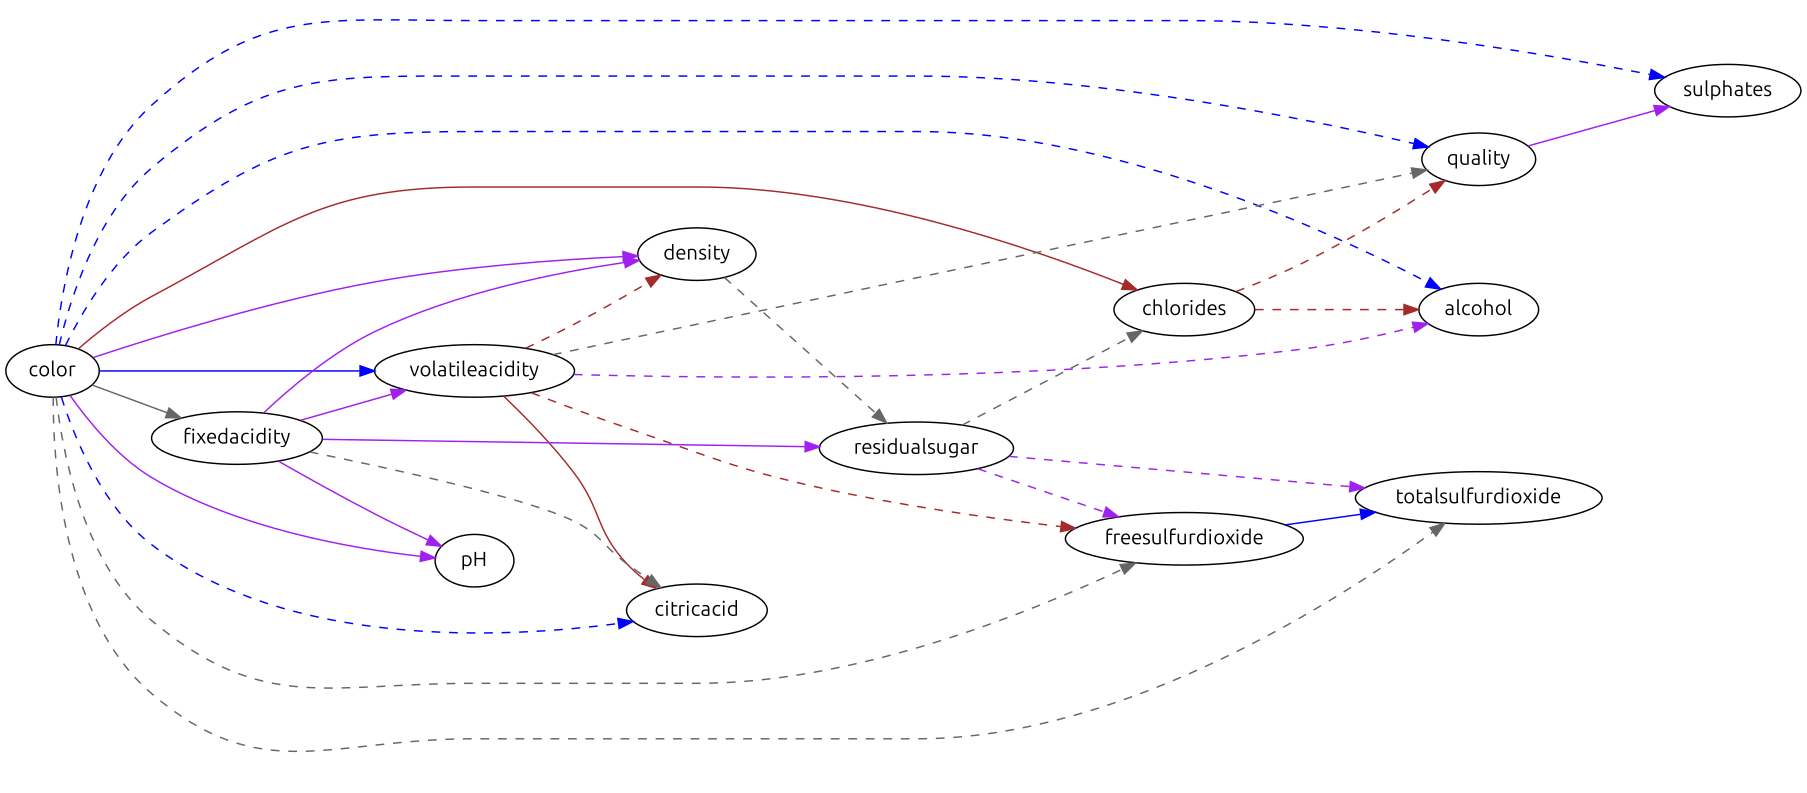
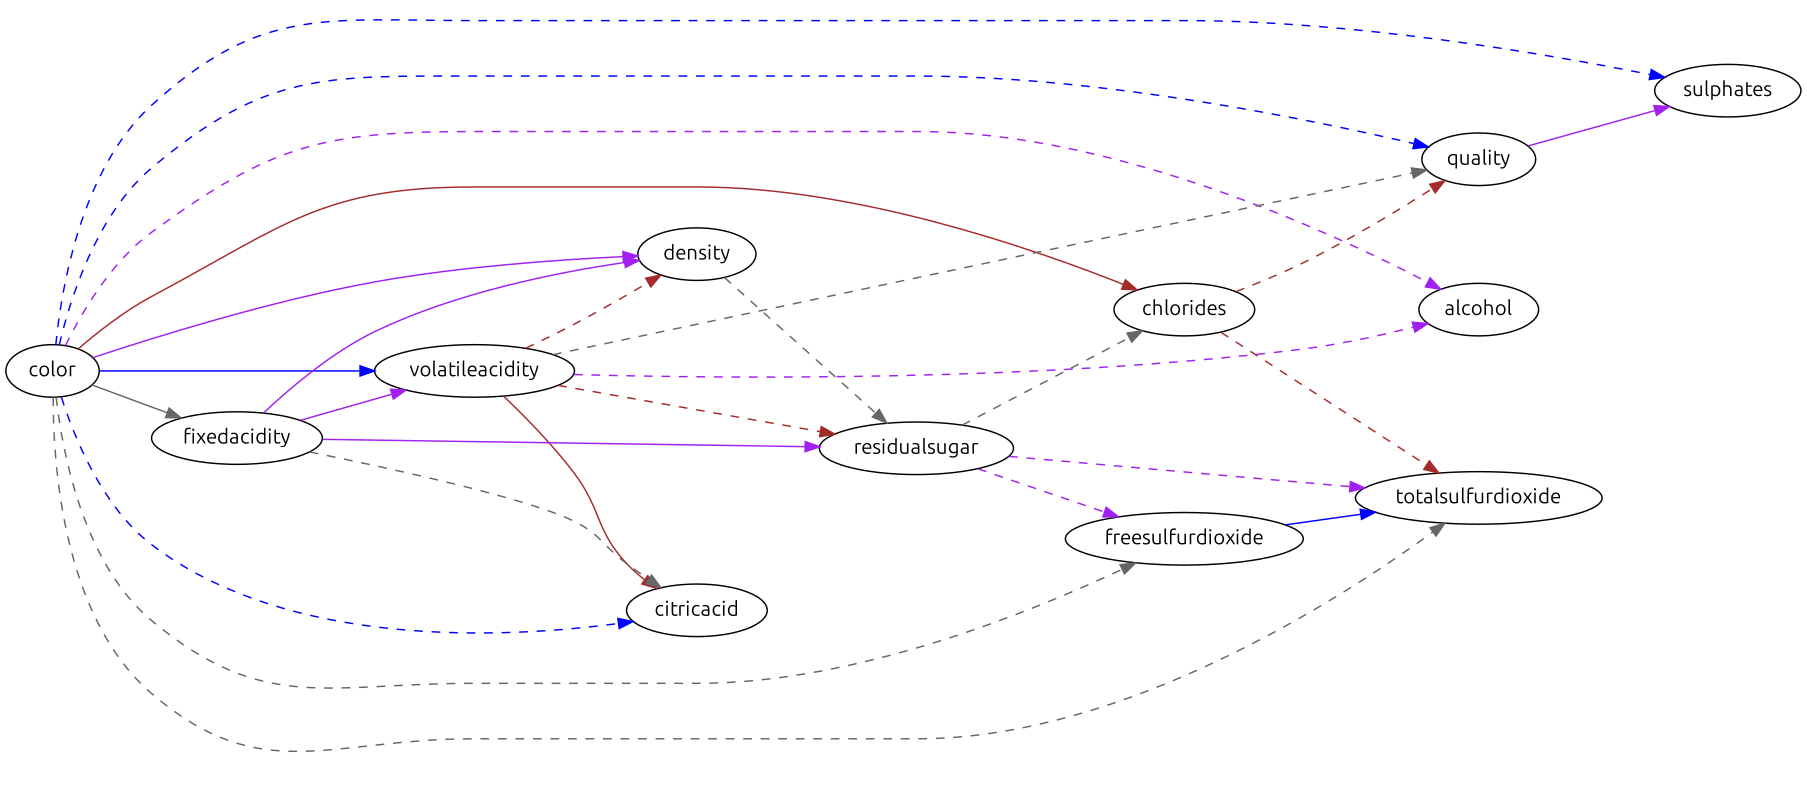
  digraph {
    fontname=Ubuntu
    rankdir=LR
    node [fontname=Ubuntu]
    edge [color=purple fontname=Ubuntu style=dashed]
    color
    quality
    alcohol
    sulphates
-   pH
    density
    totalsulfurdioxide
    freesulfurdioxide
    chlorides
    citricacid
    volatileacidity
    fixedacidity
    residualsugar
    color -> quality [color=blue]
-   color -> alcohol [color=blue]
+   color -> alcohol
    color -> sulphates [color=blue]
-   color -> pH [style=solid]
    color -> density [style=solid]
    color -> totalsulfurdioxide [color=gray40]
    color -> freesulfurdioxide [color=gray40]
    color -> chlorides [color=brown style=solid]
    color -> citricacid [color=blue]
    color -> volatileacidity [color=blue style=solid]
    color -> fixedacidity [color=gray40 style=solid]
    quality -> sulphates [style=solid]
    density -> residualsugar [color=gray40]
    freesulfurdioxide -> totalsulfurdioxide [color=blue style=solid]
    chlorides -> quality [color=brown]
-   chlorides -> alcohol [color=brown]
+   chlorides -> totalsulfurdioxide [color=brown]
    volatileacidity -> quality [color=gray40]
    volatileacidity -> alcohol
    volatileacidity -> density [color=brown]
-   volatileacidity -> freesulfurdioxide [color=brown]
+   volatileacidity -> residualsugar [color=brown]
    volatileacidity -> citricacid [color=brown style=solid]
-   fixedacidity -> pH [style=solid]
    fixedacidity -> density [style=solid]
    fixedacidity -> citricacid [color=gray40]
    fixedacidity -> volatileacidity [style=solid]
    fixedacidity -> residualsugar [style=solid]
    residualsugar -> totalsulfurdioxide
    residualsugar -> freesulfurdioxide
    residualsugar -> chlorides [color=gray40]
  }
